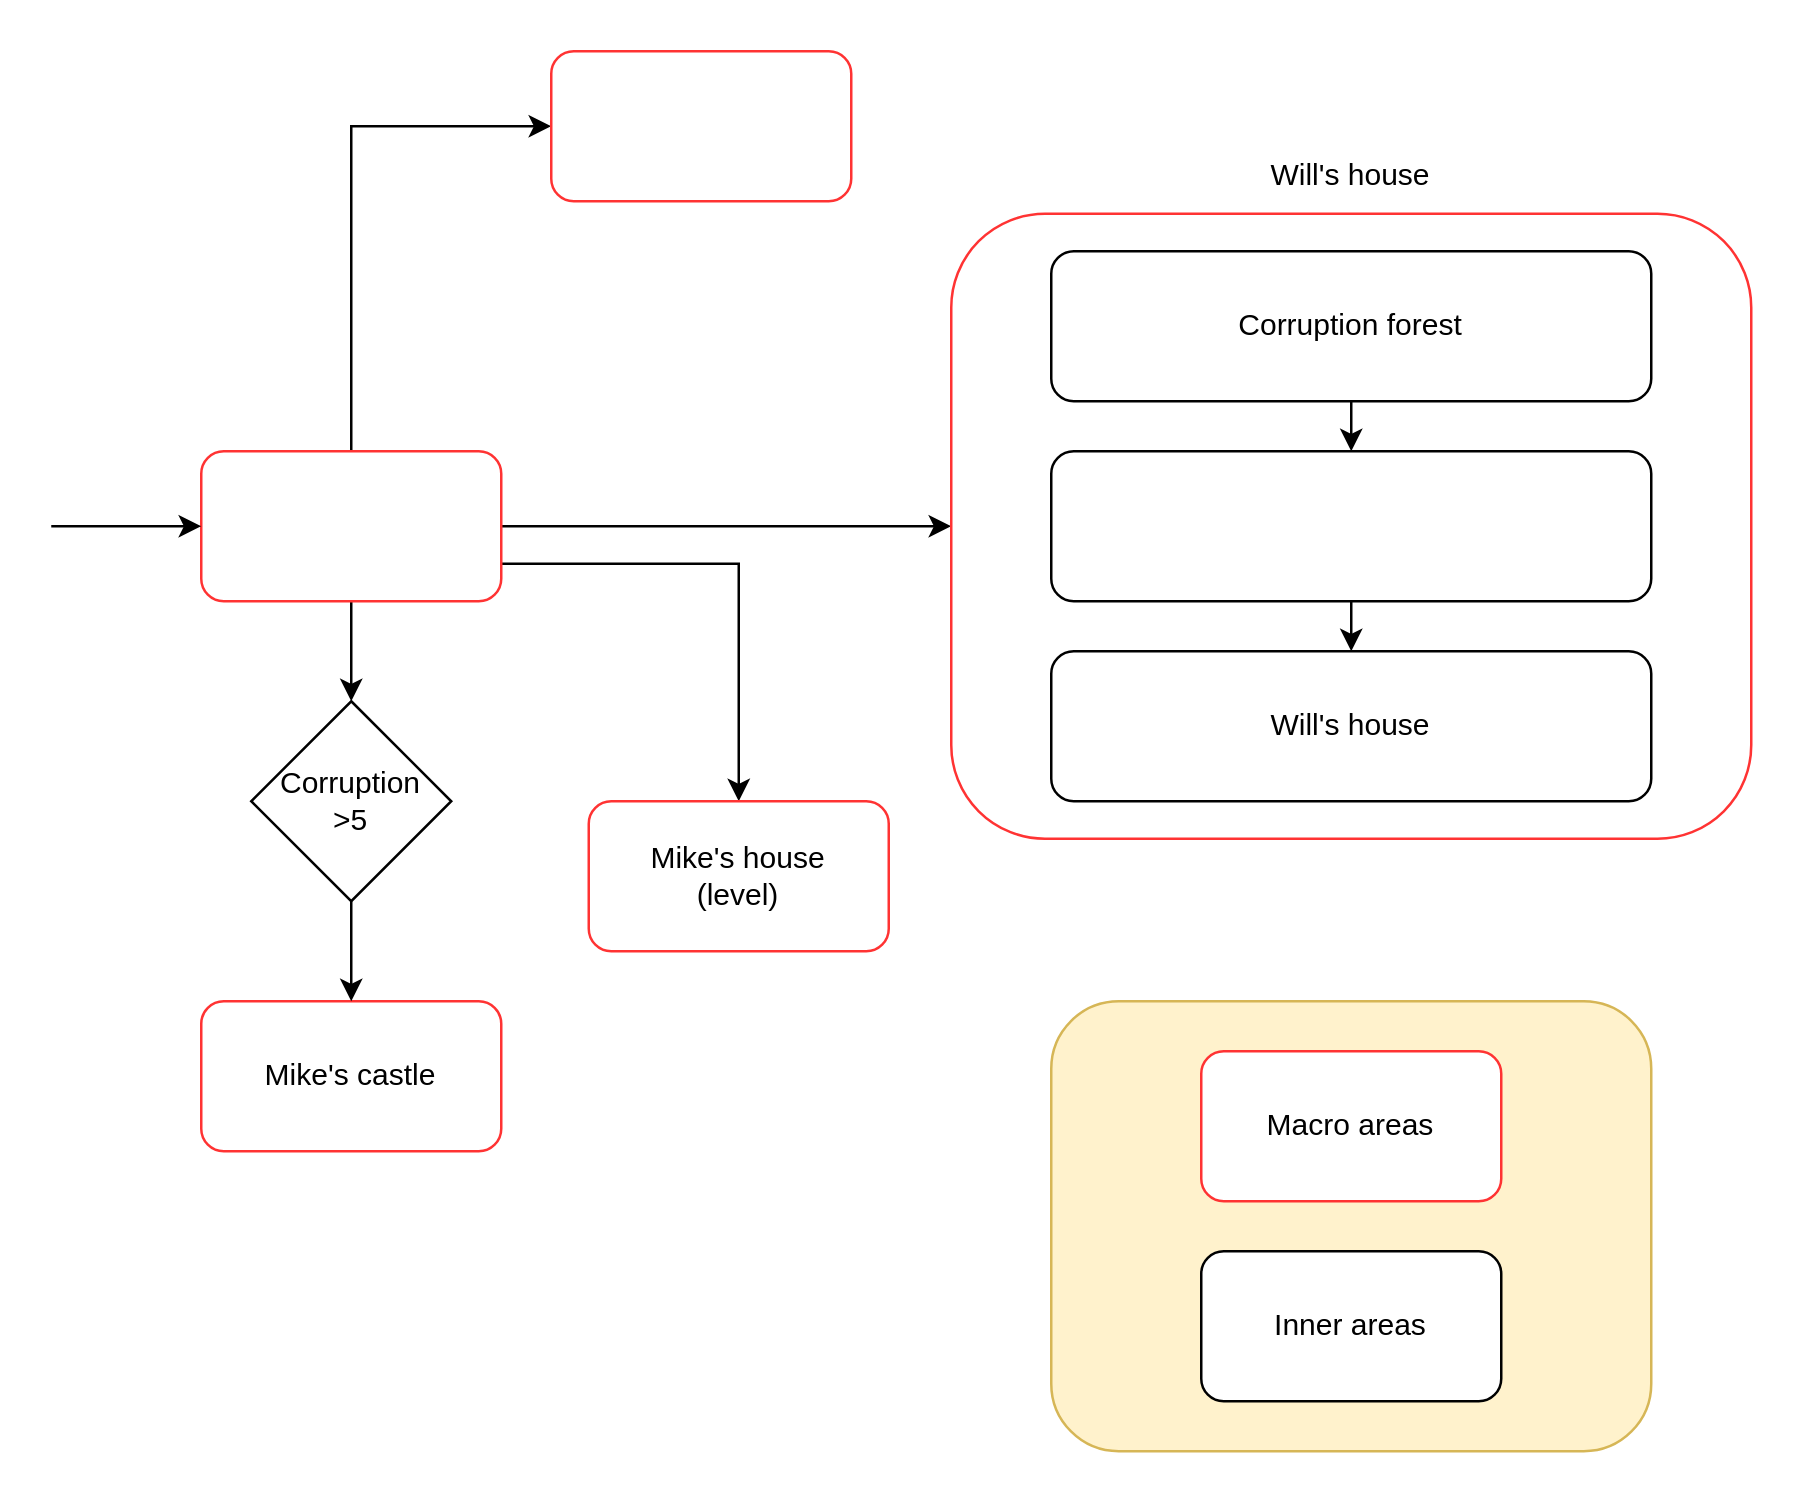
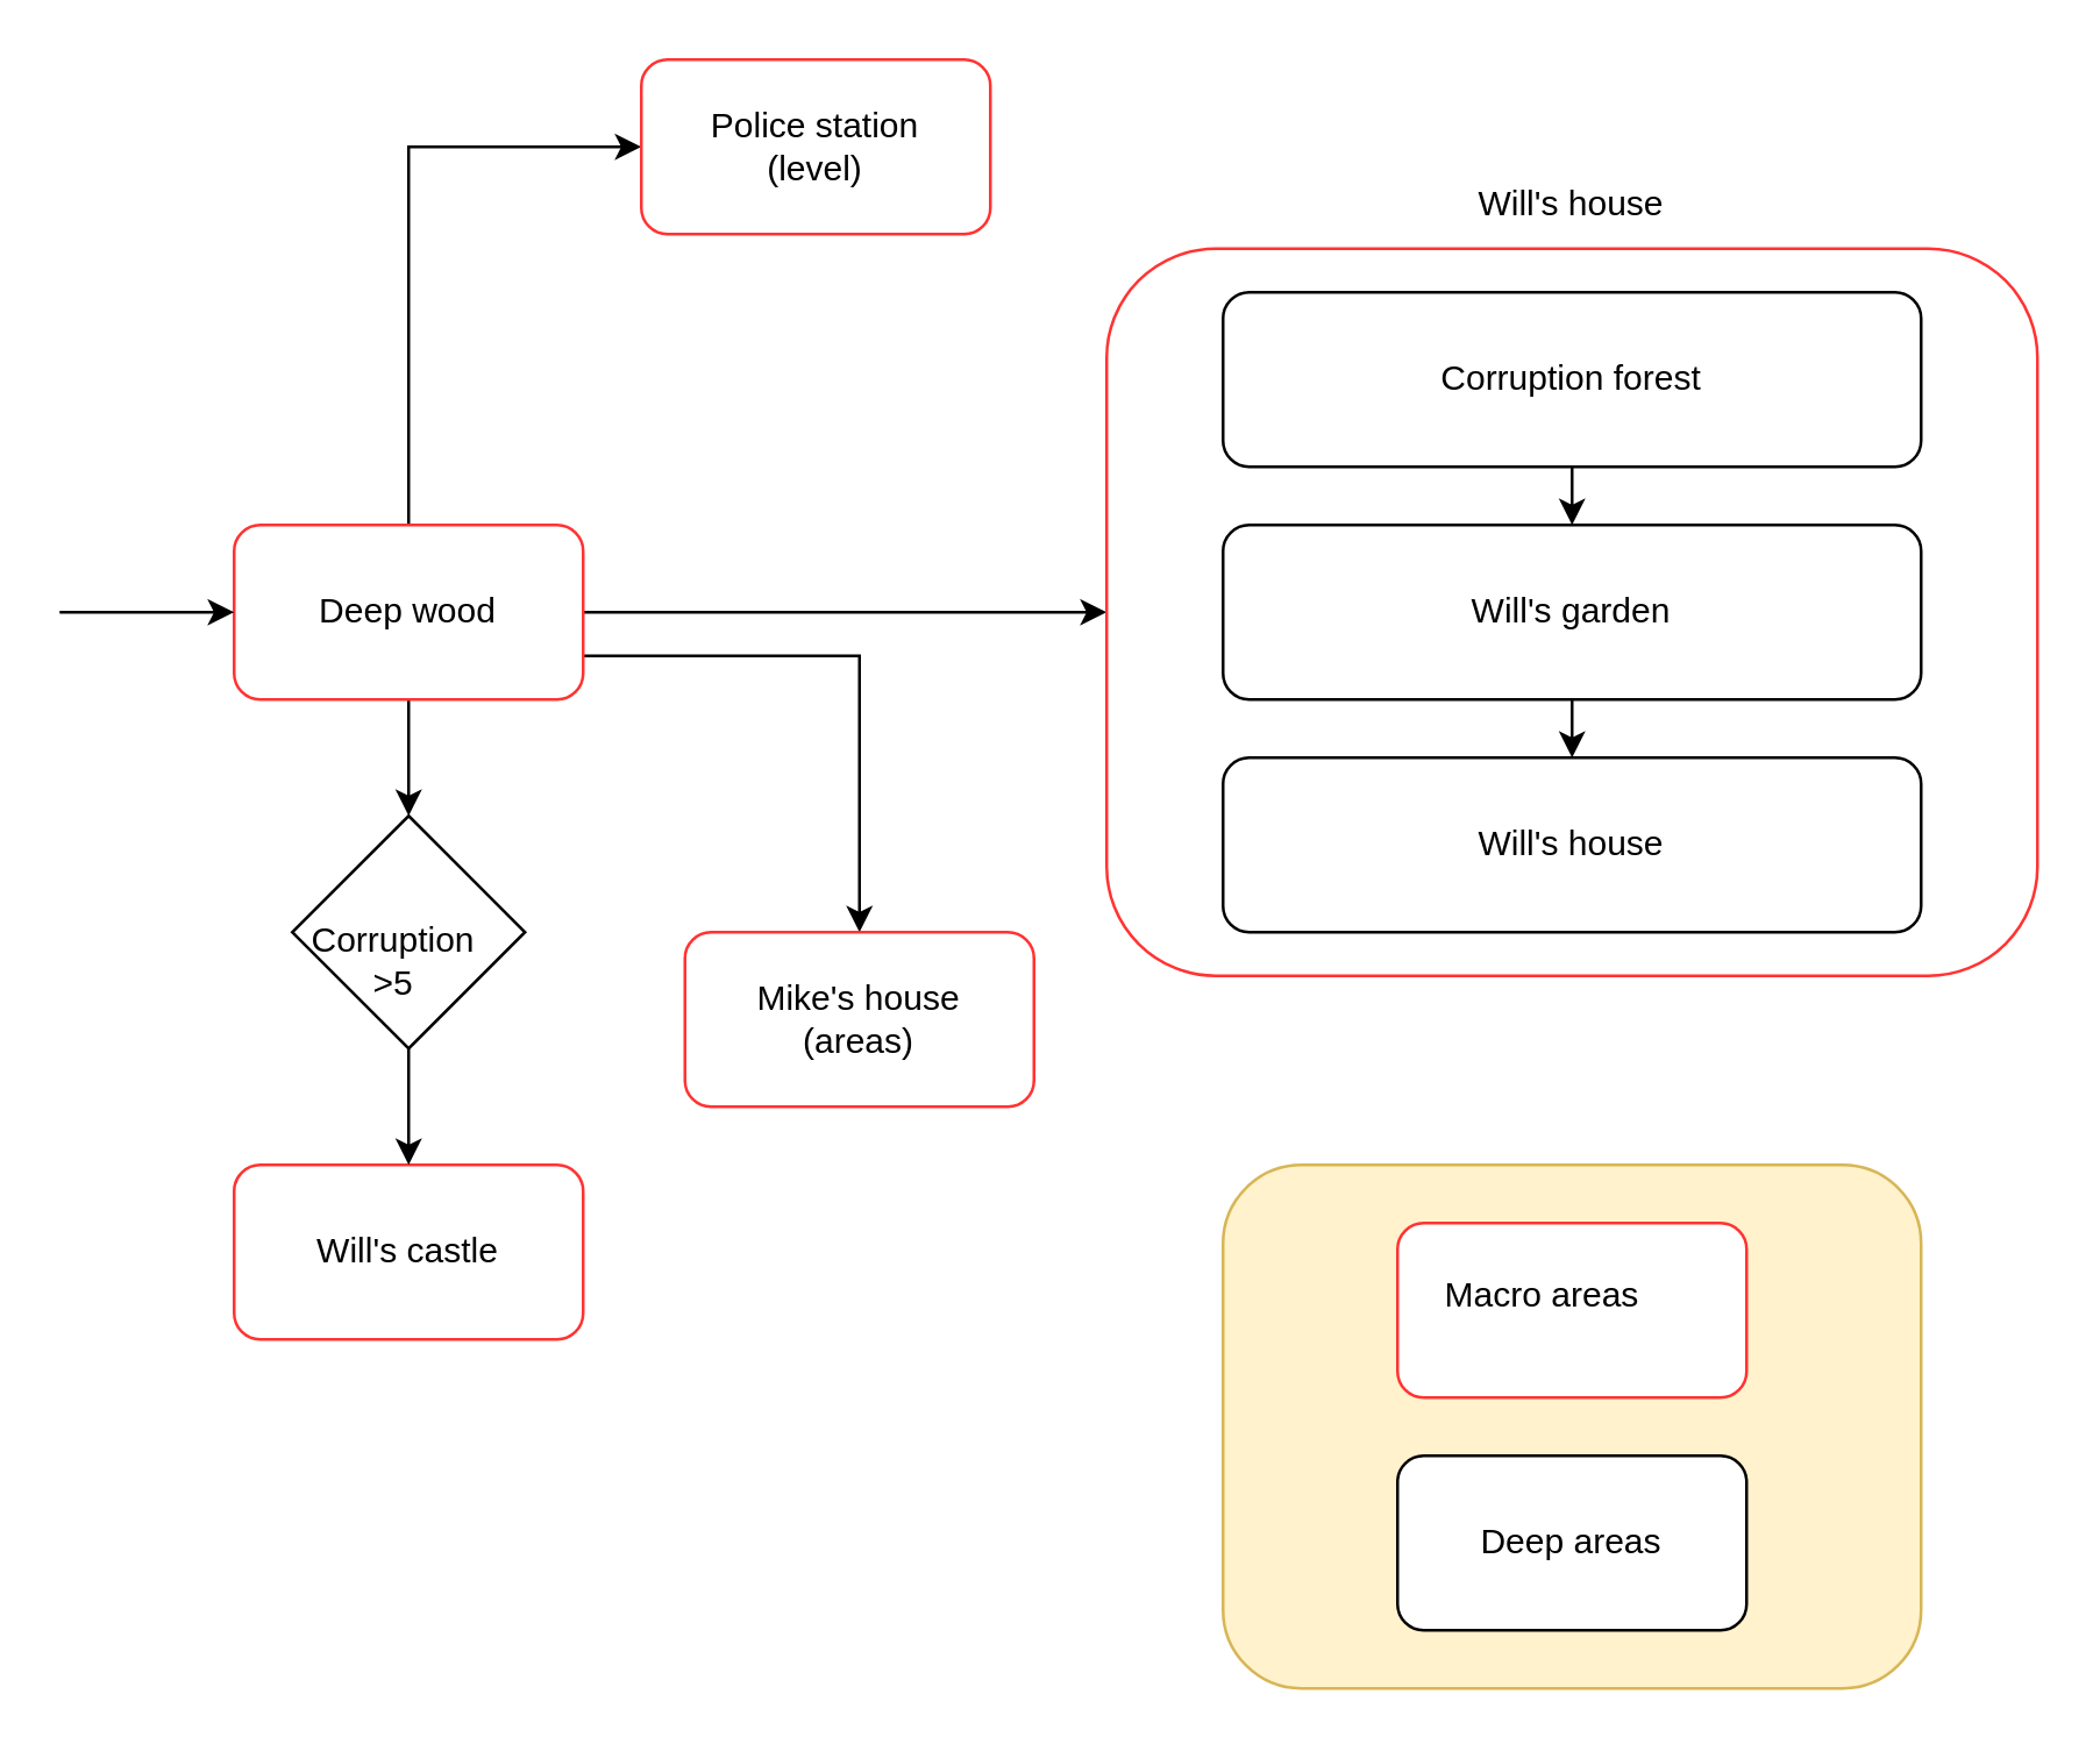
  <mxCell id="0" />
  <mxCell id="1" parent="0" />
  <mxCell id="2" value="" style="rounded=1;whiteSpace=wrap;html=1;strokeColor=#d6b656;fillColor=#fff2cc;" vertex="1" parent="1"><mxGeometry x="420" y="400" width="240" height="180" as="geometry" /></mxCell>
  <mxCell id="3" style="edgeStyle=orthogonalEdgeStyle;rounded=0;orthogonalLoop=1;jettySize=auto;html=1;exitX=0.5;exitY=1;exitDx=0;exitDy=0;entryX=0.5;entryY=0;entryDx=0;entryDy=0;" edge="1" parent="1" source="7" target="20"><mxGeometry relative="1" as="geometry" /></mxCell>
  <mxCell id="4" style="edgeStyle=orthogonalEdgeStyle;rounded=0;orthogonalLoop=1;jettySize=auto;html=1;exitX=0.5;exitY=0;exitDx=0;exitDy=0;entryX=0;entryY=0.5;entryDx=0;entryDy=0;" edge="1" parent="1" source="7" target="8"><mxGeometry relative="1" as="geometry" /></mxCell>
  <mxCell id="5" style="edgeStyle=orthogonalEdgeStyle;rounded=0;orthogonalLoop=1;jettySize=auto;html=1;exitX=1;exitY=0.75;exitDx=0;exitDy=0;entryX=0.5;entryY=0;entryDx=0;entryDy=0;" edge="1" parent="1" source="7" target="9"><mxGeometry relative="1" as="geometry" /></mxCell>
  <mxCell id="6" style="edgeStyle=orthogonalEdgeStyle;rounded=0;orthogonalLoop=1;jettySize=auto;html=1;exitX=1;exitY=0.5;exitDx=0;exitDy=0;entryX=0;entryY=0.5;entryDx=0;entryDy=0;" edge="1" parent="1" source="7" target="11"><mxGeometry relative="1" as="geometry" /></mxCell>
  <mxCell id="7" value="" style="rounded=1;whiteSpace=wrap;html=1;strokeColor=#FF3333;" vertex="1" parent="1"><mxGeometry x="80" y="180" width="120" height="60" as="geometry" /></mxCell>
  <mxCell id="8" value="" style="rounded=1;whiteSpace=wrap;html=1;strokeColor=#FF3333;" vertex="1" parent="1"><mxGeometry x="220" y="20" width="120" height="60" as="geometry" /></mxCell>
  <mxCell id="9" value="" style="rounded=1;whiteSpace=wrap;html=1;strokeColor=#FF3333;" vertex="1" parent="1"><mxGeometry x="235" y="320" width="120" height="60" as="geometry" /></mxCell>
  <mxCell id="10" value="" style="rounded=1;whiteSpace=wrap;html=1;strokeColor=#FF3333;" vertex="1" parent="1"><mxGeometry x="80" y="400" width="120" height="60" as="geometry" /></mxCell>
  <mxCell id="11" value="" style="rounded=1;whiteSpace=wrap;html=1;strokeColor=#FF3333;" vertex="1" parent="1"><mxGeometry x="380" y="85" width="320" height="250" as="geometry" /></mxCell>
  <mxCell id="12" style="edgeStyle=orthogonalEdgeStyle;rounded=0;orthogonalLoop=1;jettySize=auto;html=1;exitX=0.5;exitY=1;exitDx=0;exitDy=0;entryX=0.5;entryY=0;entryDx=0;entryDy=0;" edge="1" parent="1" source="13" target="23"><mxGeometry relative="1" as="geometry" /></mxCell>
  <mxCell id="13" value="" style="rounded=1;whiteSpace=wrap;html=1;" vertex="1" parent="1"><mxGeometry x="420" y="100" width="240" height="60" as="geometry" /></mxCell>
+ <mxCell id="14" value="Deep wood" style="text;html=1;strokeColor=none;fillColor=none;align=center;verticalAlign=middle;whiteSpace=wrap;rounded=0;" vertex="1" parent="1"><mxGeometry x="100" y="200" width="80" height="20" as="geometry" /></mxCell>
  <mxCell id="15" value="" style="endArrow=classic;html=1;" edge="1" parent="1"><mxGeometry width="50" height="50" relative="1" as="geometry"><mxPoint x="20" y="210" as="sourcePoint" /><mxPoint x="80" y="210" as="targetPoint" /></mxGeometry></mxCell>
- <mxCell id="17" value="Mike's house&lt;br&gt;(level)" style="text;html=1;strokeColor=none;fillColor=none;align=center;verticalAlign=middle;whiteSpace=wrap;rounded=0;" vertex="1" parent="1"><mxGeometry x="255" y="340" width="80" height="20" as="geometry" /></mxCell>
- <mxCell id="18" value="Mike's castle" style="text;html=1;strokeColor=none;fillColor=none;align=center;verticalAlign=middle;whiteSpace=wrap;rounded=0;" vertex="1" parent="1"><mxGeometry x="100" y="420" width="80" height="20" as="geometry" /></mxCell>
+ <mxCell id="16" value="Police station&lt;br&gt;(level)" style="text;html=1;strokeColor=none;fillColor=none;align=center;verticalAlign=middle;whiteSpace=wrap;rounded=0;" vertex="1" parent="1"><mxGeometry x="235" y="40" width="90" height="20" as="geometry" /></mxCell>
+ <mxCell id="17" value="Mike's house&lt;br&gt;(areas)" style="text;html=1;strokeColor=none;fillColor=none;align=center;verticalAlign=middle;whiteSpace=wrap;rounded=0;" vertex="1" parent="1"><mxGeometry x="255" y="340" width="80" height="20" as="geometry" /></mxCell>
+ <mxCell id="18" value="Will's castle" style="text;html=1;strokeColor=none;fillColor=none;align=center;verticalAlign=middle;whiteSpace=wrap;rounded=0;" vertex="1" parent="1"><mxGeometry x="100" y="420" width="80" height="20" as="geometry" /></mxCell>
  <mxCell id="19" style="edgeStyle=orthogonalEdgeStyle;rounded=0;orthogonalLoop=1;jettySize=auto;html=1;exitX=0.5;exitY=1;exitDx=0;exitDy=0;entryX=0.5;entryY=0;entryDx=0;entryDy=0;" edge="1" parent="1" source="20" target="10"><mxGeometry relative="1" as="geometry" /></mxCell>
  <mxCell id="20" value="" style="rhombus;whiteSpace=wrap;html=1;" vertex="1" parent="1"><mxGeometry x="100" y="280" width="80" height="80" as="geometry" /></mxCell>
- <mxCell id="21" value="Corruption&lt;br&gt;&amp;gt;5" style="text;html=1;strokeColor=none;fillColor=none;align=center;verticalAlign=middle;whiteSpace=wrap;rounded=0;" vertex="1" parent="1"><mxGeometry x="115" y="310" width="50" height="20" as="geometry" /></mxCell>
+ <mxCell id="21" value="Corruption&lt;br&gt;&amp;gt;5" style="text;html=1;strokeColor=none;fillColor=none;align=center;verticalAlign=middle;whiteSpace=wrap;rounded=0;" vertex="1" parent="1"><mxGeometry x="110" y="320" width="50" height="20" as="geometry" /></mxCell>
  <mxCell id="22" style="edgeStyle=orthogonalEdgeStyle;rounded=0;orthogonalLoop=1;jettySize=auto;html=1;exitX=0.5;exitY=1;exitDx=0;exitDy=0;entryX=0.5;entryY=0;entryDx=0;entryDy=0;" edge="1" parent="1" source="23" target="24"><mxGeometry relative="1" as="geometry" /></mxCell>
  <mxCell id="23" value="" style="rounded=1;whiteSpace=wrap;html=1;" vertex="1" parent="1"><mxGeometry x="420" y="180" width="240" height="60" as="geometry" /></mxCell>
  <mxCell id="24" value="" style="rounded=1;whiteSpace=wrap;html=1;" vertex="1" parent="1"><mxGeometry x="420" y="260" width="240" height="60" as="geometry" /></mxCell>
  <mxCell id="25" value="Will's house" style="text;html=1;strokeColor=none;fillColor=none;align=center;verticalAlign=middle;whiteSpace=wrap;rounded=0;" vertex="1" parent="1"><mxGeometry x="500" y="60" width="80" height="20" as="geometry" /></mxCell>
  <mxCell id="26" value="Corruption forest" style="text;html=1;strokeColor=none;fillColor=none;align=center;verticalAlign=middle;whiteSpace=wrap;rounded=0;" vertex="1" parent="1"><mxGeometry x="485" y="120" width="110" height="20" as="geometry" /></mxCell>
+ <mxCell id="27" value="Will's garden" style="text;html=1;strokeColor=none;fillColor=none;align=center;verticalAlign=middle;whiteSpace=wrap;rounded=0;" vertex="1" parent="1"><mxGeometry x="500" y="200" width="80" height="20" as="geometry" /></mxCell>
  <mxCell id="28" value="Will's house" style="text;html=1;strokeColor=none;fillColor=none;align=center;verticalAlign=middle;whiteSpace=wrap;rounded=0;" vertex="1" parent="1"><mxGeometry x="505" y="280" width="70" height="20" as="geometry" /></mxCell>
  <mxCell id="29" value="" style="rounded=1;whiteSpace=wrap;html=1;strokeColor=#FF3333;" vertex="1" parent="1"><mxGeometry x="480" y="420" width="120" height="60" as="geometry" /></mxCell>
  <mxCell id="30" value="" style="rounded=1;whiteSpace=wrap;html=1;strokeColor=#000000;" vertex="1" parent="1"><mxGeometry x="480" y="500" width="120" height="60" as="geometry" /></mxCell>
- <mxCell id="31" value="Macro areas" style="text;html=1;strokeColor=none;fillColor=none;align=center;verticalAlign=middle;whiteSpace=wrap;rounded=0;" vertex="1" parent="1"><mxGeometry x="505" y="440" width="70" height="20" as="geometry" /></mxCell>
- <mxCell id="32" value="Inner areas" style="text;html=1;strokeColor=none;fillColor=none;align=center;verticalAlign=middle;whiteSpace=wrap;rounded=0;" vertex="1" parent="1"><mxGeometry x="505" y="520" width="70" height="20" as="geometry" /></mxCell>
+ <mxCell id="31" value="Macro areas" style="text;html=1;strokeColor=none;fillColor=none;align=center;verticalAlign=middle;whiteSpace=wrap;rounded=0;" vertex="1" parent="1"><mxGeometry x="495" y="435" width="70" height="20" as="geometry" /></mxCell>
+ <mxCell id="32" value="Deep areas" style="text;html=1;strokeColor=none;fillColor=none;align=center;verticalAlign=middle;whiteSpace=wrap;rounded=0;" vertex="1" parent="1"><mxGeometry x="505" y="520" width="70" height="20" as="geometry" /></mxCell>
